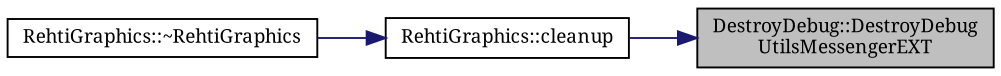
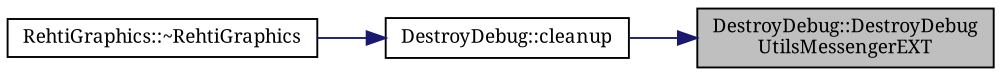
  digraph {
    fontname="Noto Serif"
    rankdir=RL
    node [color=black fillcolor=white fontname="Noto Serif" fontsize=10 shape=record style=filled]
    edge [color=midnightblue dir=back fontname="Noto Serif" fontsize=10 labelfontname=Helvetica labelfontsize=10 style=solid]
    n1 [fillcolor=grey75 fontcolor=black height=0.2 label="DestroyDebug::DestroyDebug\lUtilsMessengerEXT" width=0.4]
-   n2 [height=0.2 label="RehtiGraphics::cleanup" width=0.4]
+   n2 [height=0.2 label="DestroyDebug::cleanup" width=0.4]
    n3 [height=0.2 label="RehtiGraphics::~RehtiGraphics" width=0.4]
    n1 -> n2
    n2 -> n3
  }
